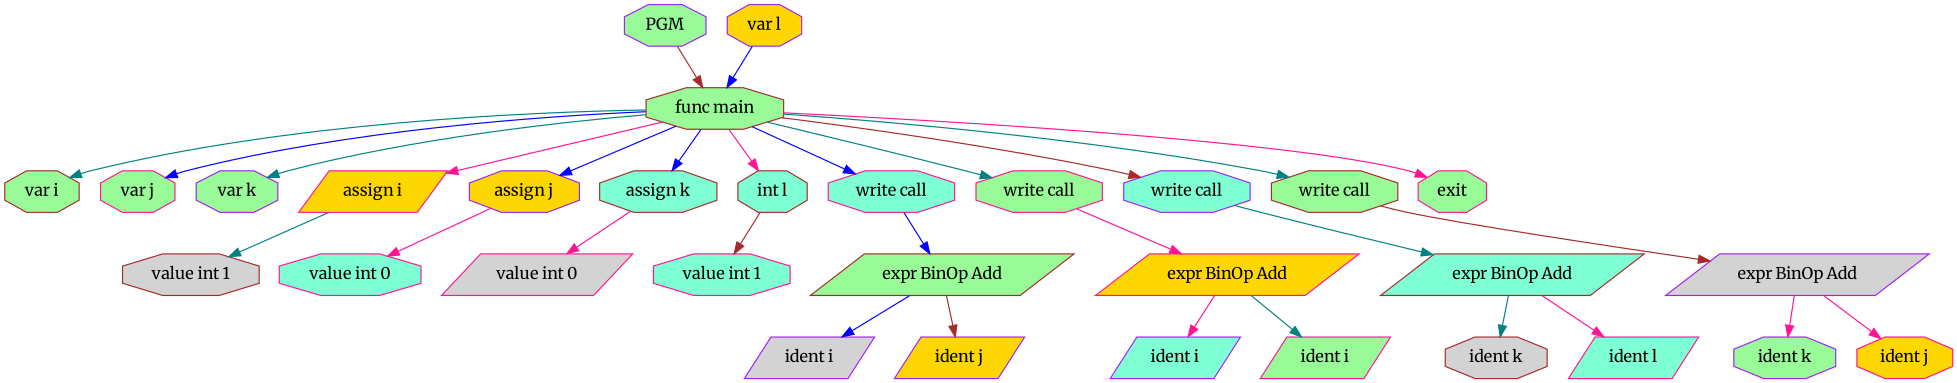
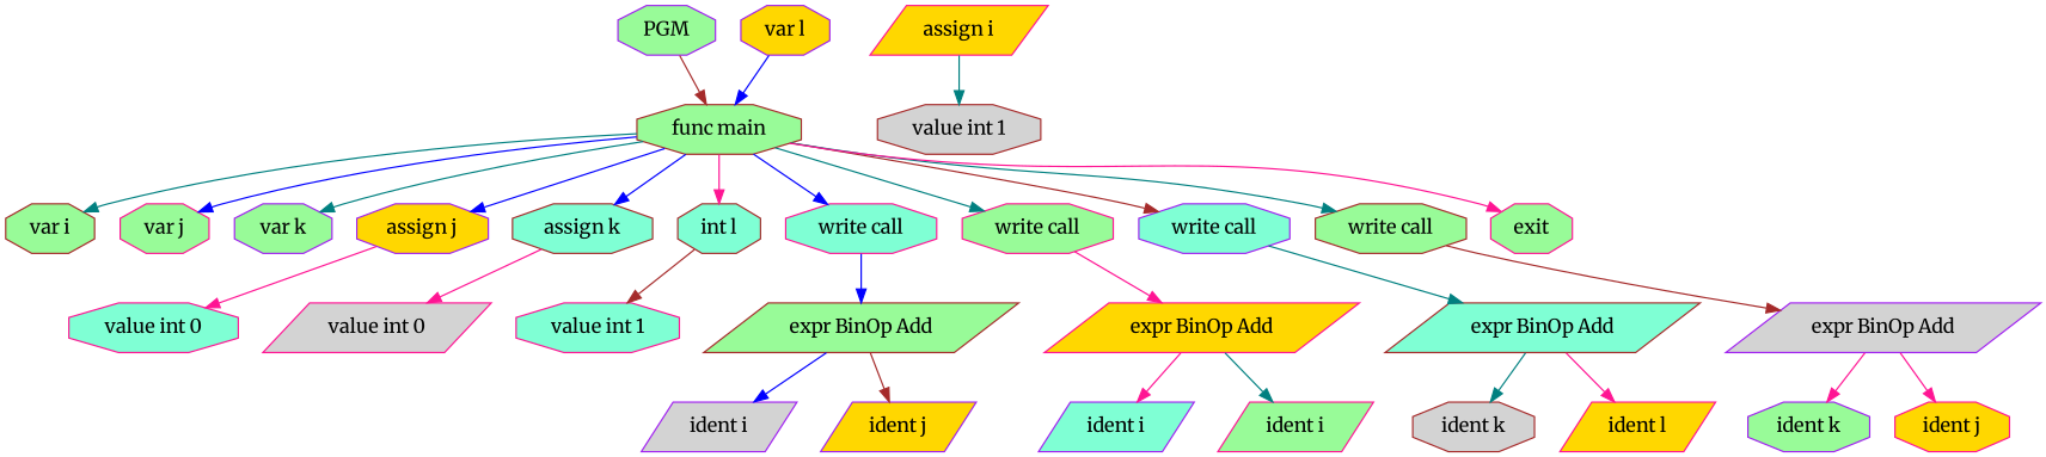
  digraph {
    fontname=Merriweather
    node [color=deeppink fillcolor=palegreen fontname=Merriweather shape=octagon style=filled]
    edge [color=deeppink fontname=Merriweather]
    n1 [color=purple label=PGM]
    n2 [color=brown label="func main"]
    n3 [color=brown label="var i"]
    n4 [label="var j"]
    n5 [color=purple label="var k"]
    n6 [fillcolor=gold label="assign i" shape=parallelogram]
    n7 [color=purple fillcolor=gold label="assign j"]
    n8 [color=brown fillcolor=aquamarine label="assign k"]
    n9 [color=brown fillcolor=aquamarine label="int l"]
    n10 [fillcolor=aquamarine label="write call"]
    n11 [label="write call"]
    n12 [color=purple fillcolor=aquamarine label="write call"]
    n13 [color=brown label="write call"]
    n14 [label=exit]
    n15 [color=purple fillcolor=gold label="var l"]
    n16 [color=brown fillcolor=lightgrey label="value int 1"]
    n17 [fillcolor=aquamarine label="value int 0"]
    n18 [fillcolor=lightgrey label="value int 0" shape=parallelogram]
    n19 [fillcolor=aquamarine label="value int 1"]
    n20 [color=brown label="expr BinOp Add" shape=parallelogram]
    n21 [fillcolor=gold label="expr BinOp Add" shape=parallelogram]
    n22 [color=brown fillcolor=aquamarine label="expr BinOp Add" shape=parallelogram]
    n23 [color=purple fillcolor=lightgrey label="expr BinOp Add" shape=parallelogram]
    n24 [color=purple fillcolor=lightgrey label="ident i" shape=parallelogram]
    n25 [color=purple fillcolor=gold label="ident j" shape=parallelogram]
    n26 [color=purple fillcolor=aquamarine label="ident i" shape=parallelogram]
    n27 [label="ident i" shape=parallelogram]
    n28 [color=brown fillcolor=lightgrey label="ident k"]
-   n29 [fillcolor=aquamarine label="ident l" shape=parallelogram]
+   n29 [fillcolor=gold label="ident l" shape=parallelogram]
    n30 [color=purple label="ident k"]
    n31 [fillcolor=gold label="ident j"]
    n1 -> n2 [color=brown]
    n2 -> n3 [color=teal]
    n2 -> n4 [color=blue]
    n2 -> n5 [color=teal]
-   n2 -> n6
    n2 -> n7 [color=blue]
    n2 -> n8 [color=blue]
    n2 -> n9
    n2 -> n10 [color=blue]
    n2 -> n11 [color=teal]
    n2 -> n12 [color=brown]
    n2 -> n13 [color=teal]
    n2 -> n14
    n6 -> n16 [color=teal]
    n7 -> n17
    n8 -> n18
    n9 -> n19 [color=brown]
    n10 -> n20 [color=blue]
    n11 -> n21
    n12 -> n22 [color=teal]
    n13 -> n23 [color=brown]
    n15 -> n2 [color=blue]
    n20 -> n24 [color=blue]
    n20 -> n25 [color=brown]
    n21 -> n26
    n21 -> n27 [color=teal]
    n22 -> n28 [color=teal]
    n22 -> n29
    n23 -> n30
    n23 -> n31
  }
